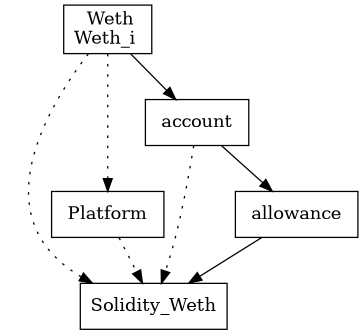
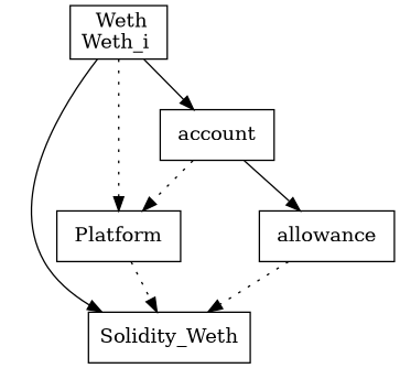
  digraph {
    node [shape=box]
    edge [style=dotted]
    n1 [label=" Platform "]
    n2 [label=Solidity_Weth]
    n3 [label=" Weth\nWeth_i "]
    n4 [label=" account "]
    n5 [label=" allowance "]
    n1 -> n2
    n3 -> n1
-   n3 -> n2
+   n3 -> n2 [style=solid]
    n3 -> n4 [style=""]
-   n4 -> n2
+   n4 -> n1
    n4 -> n5 [style=""]
-   n5 -> n2 [style=solid]
+   n5 -> n2
  }
